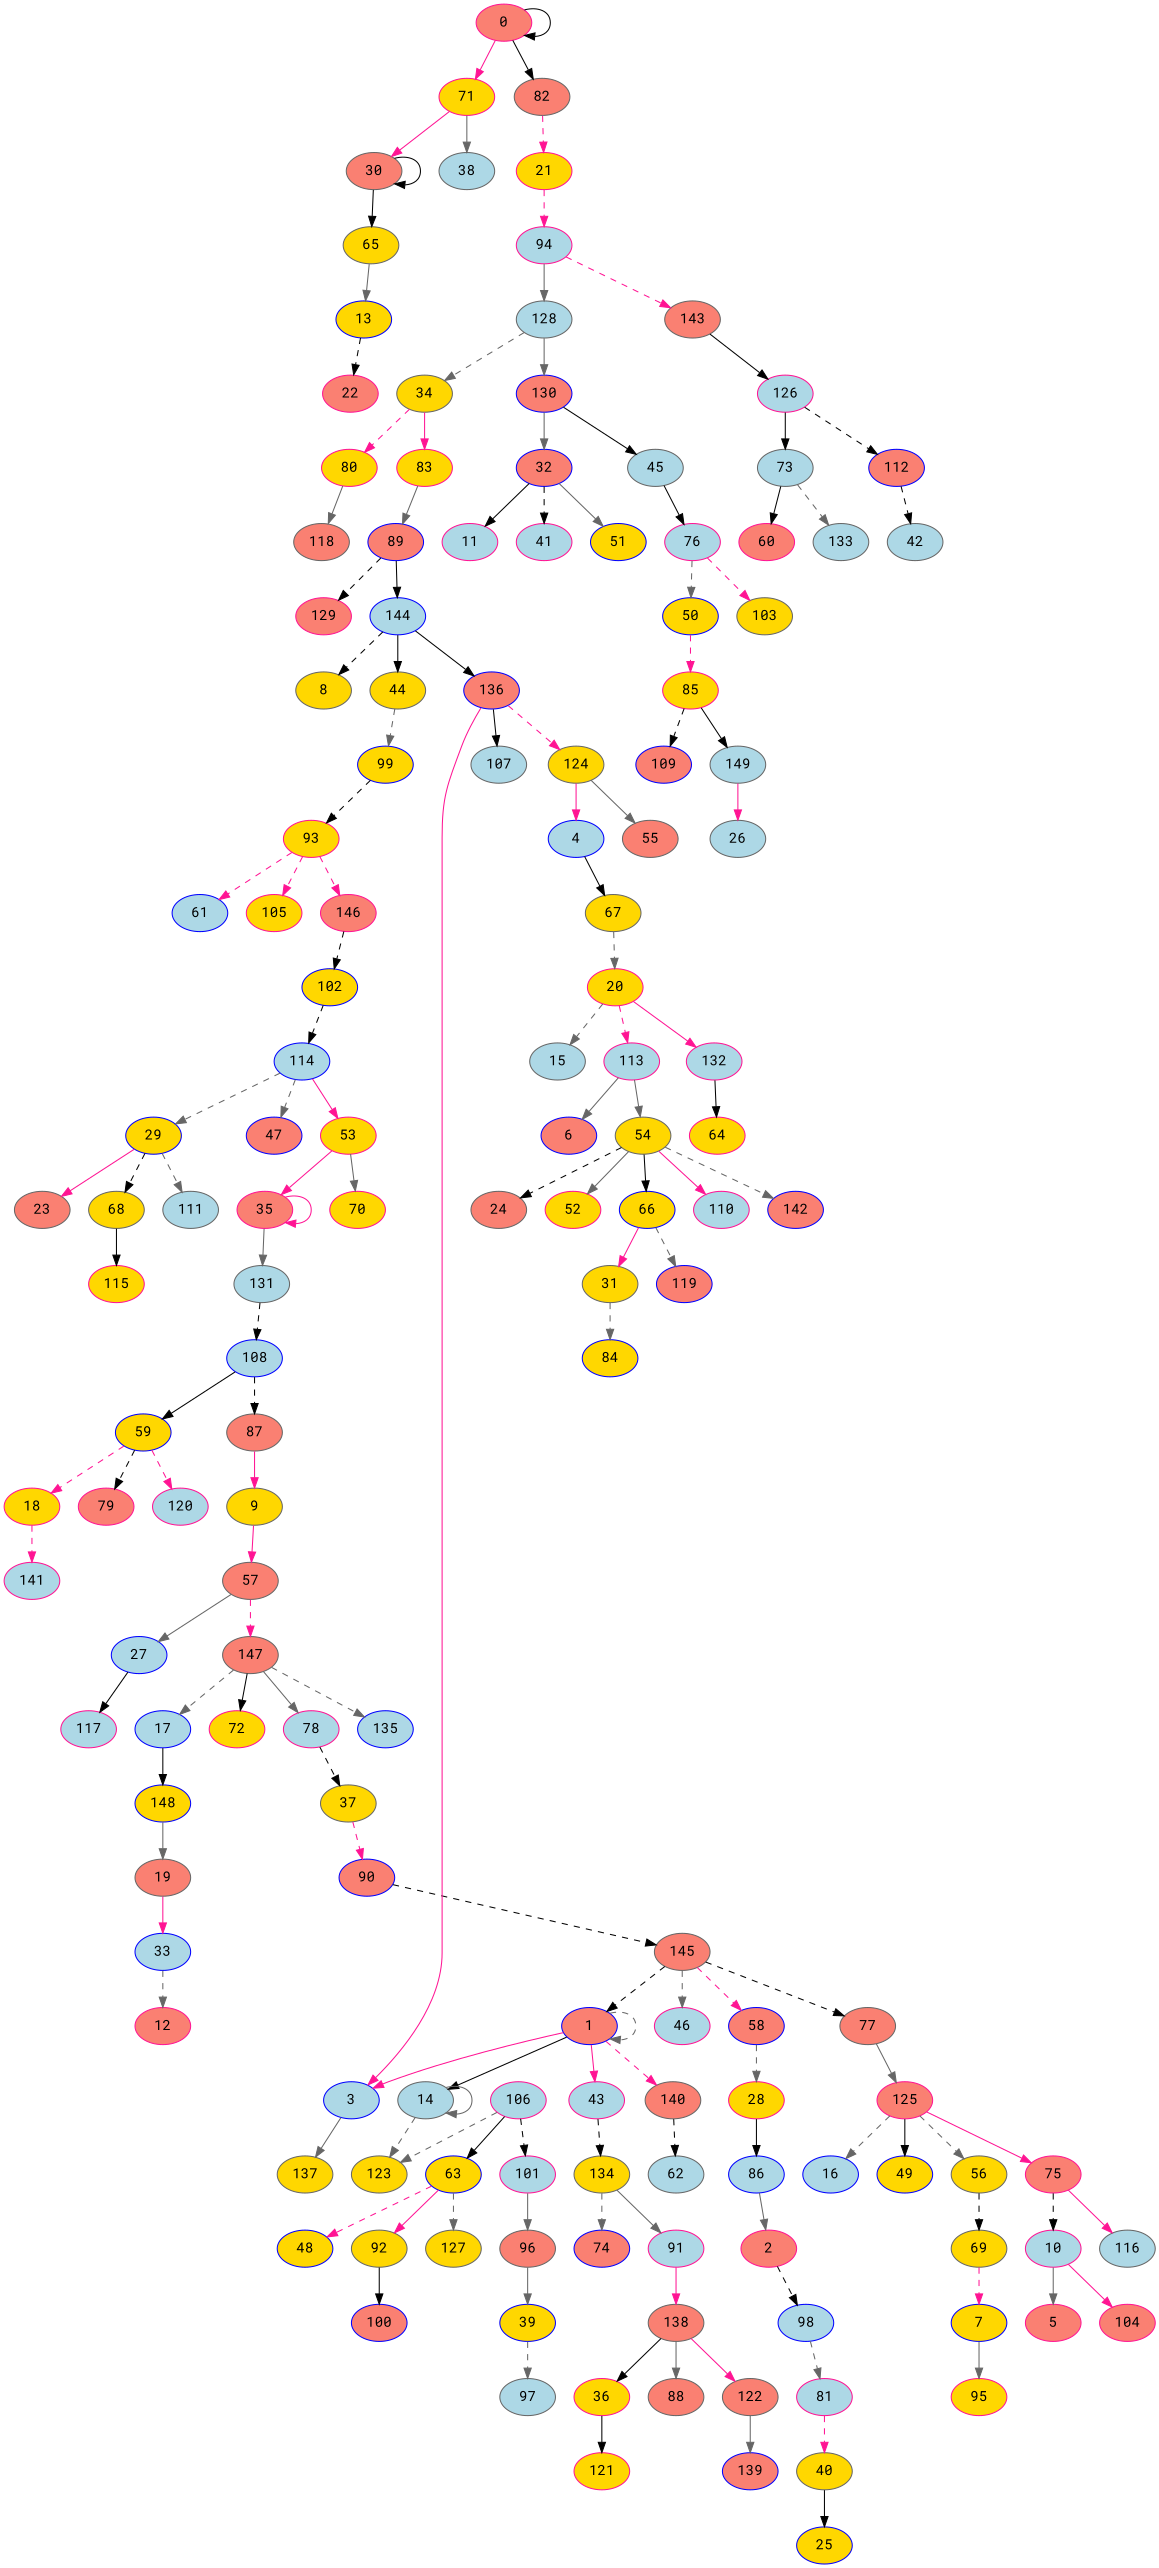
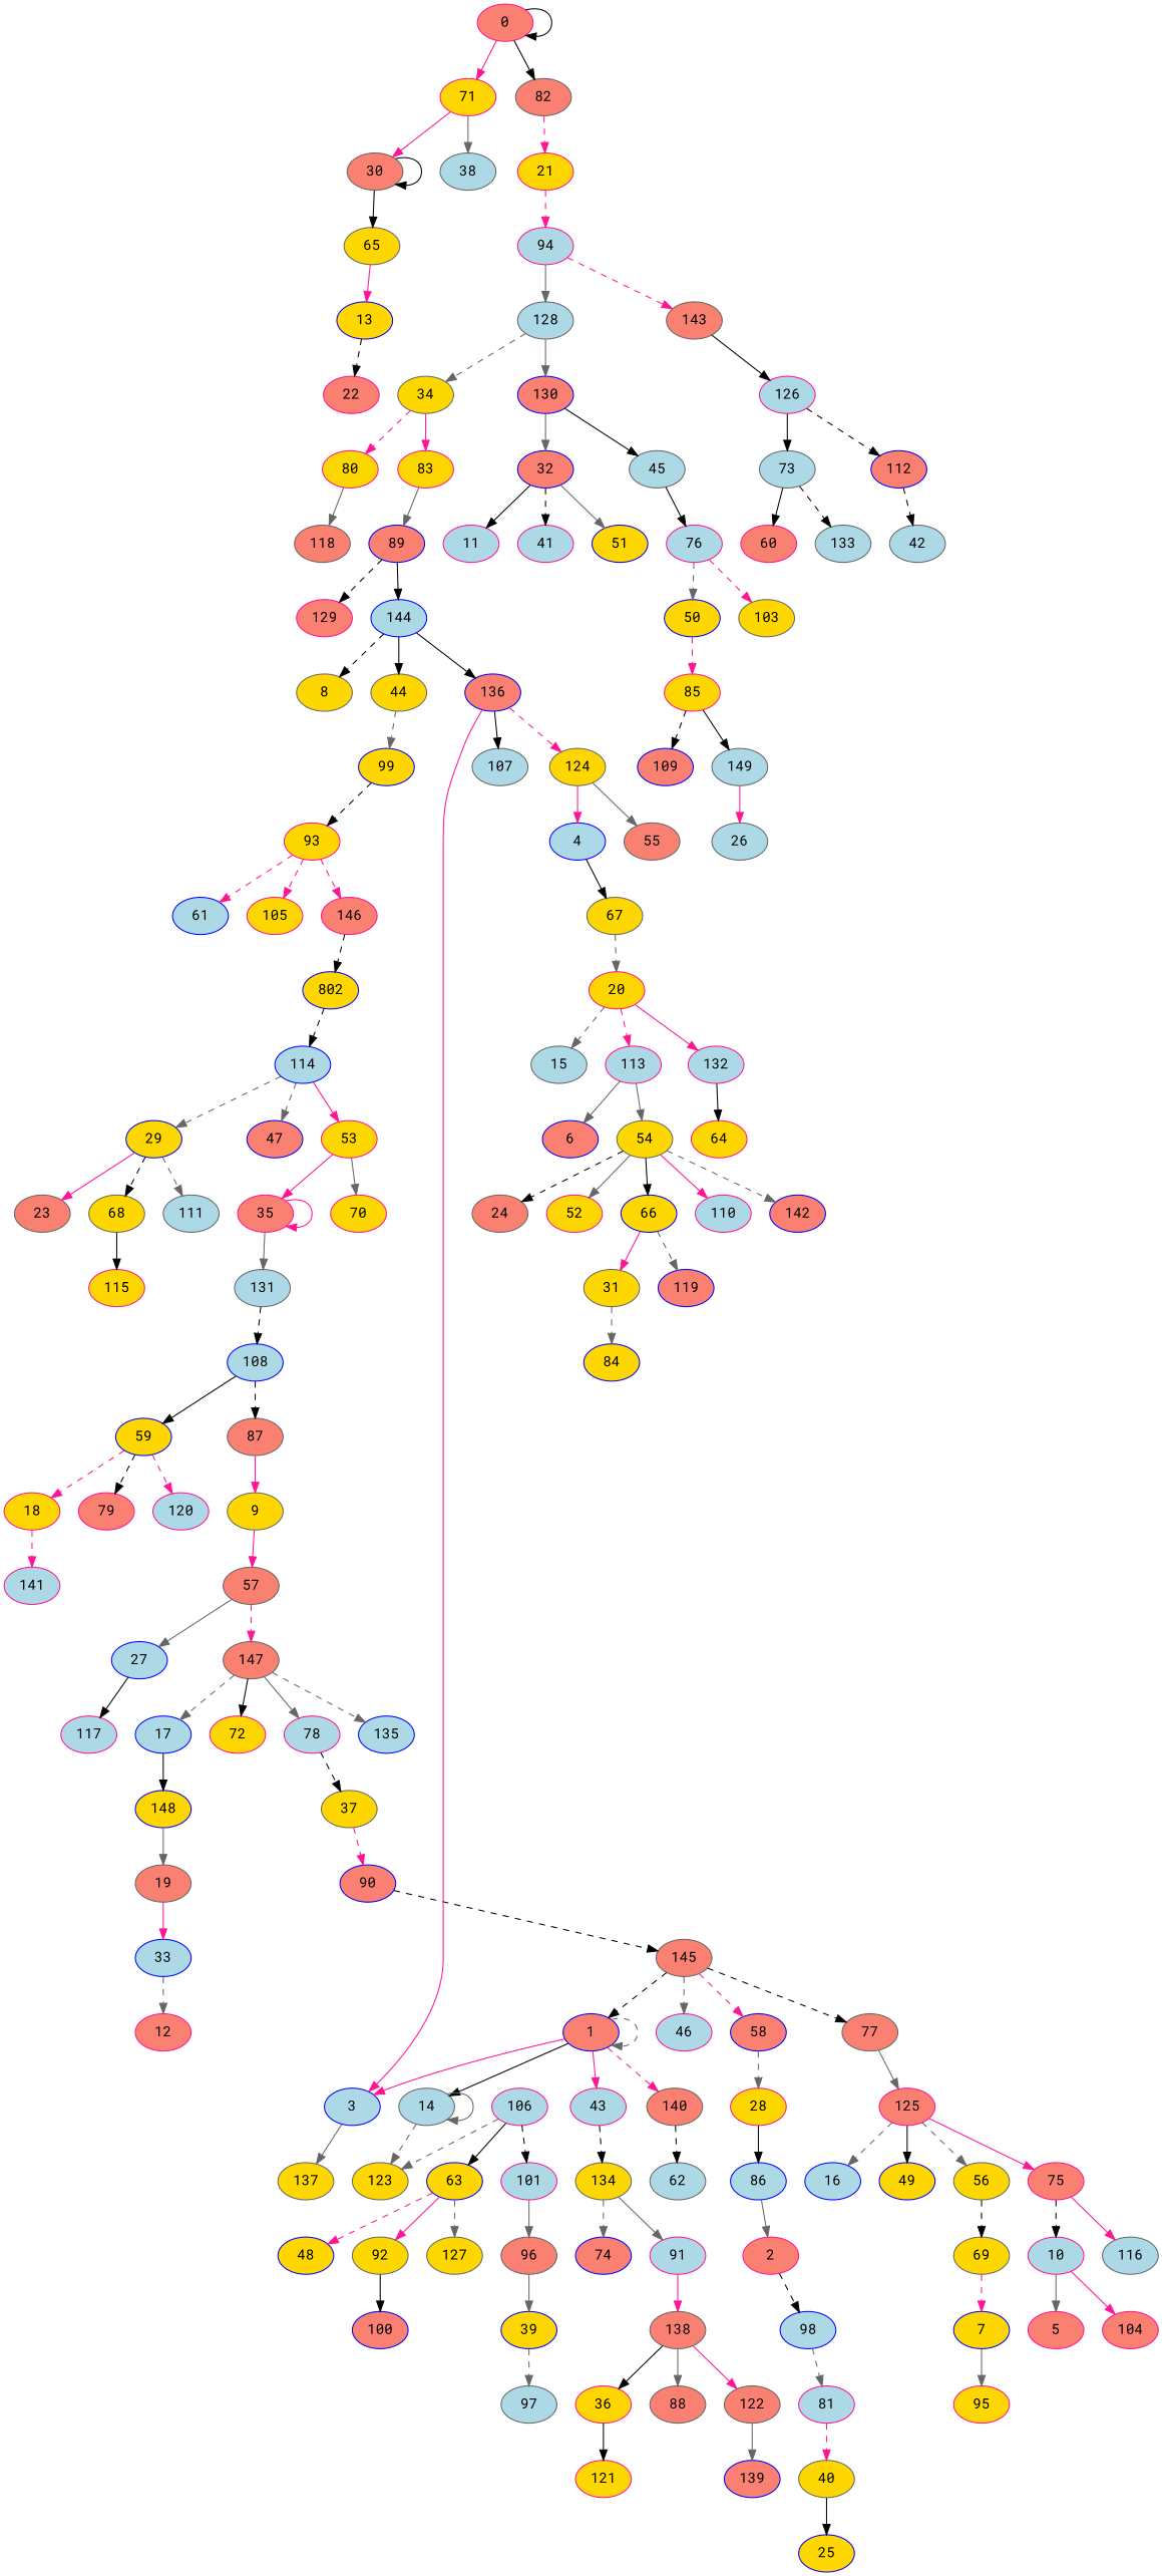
  digraph {
    fontname="Roboto Mono"
    node [color=gray40 fillcolor=gold fontname="Roboto Mono" style=filled]
    edge [color=black fontname="Roboto Mono" style=solid]
    0 [color=deeppink fillcolor=salmon height=0.5 width=0.75]
    71 [color=deeppink height=0.5 width=0.75]
    82 [fillcolor=salmon height=0.5 width=0.75]
    30 [fillcolor=salmon height=0.5 width=0.75]
    38 [fillcolor=lightblue height=0.5 width=0.75]
    21 [color=deeppink height=0.5 width=0.75]
    65 [height=0.5 width=0.75]
    94 [color=deeppink fillcolor=lightblue height=0.5 width=0.75]
    1 [color=blue fillcolor=salmon height=0.5 width=0.75]
    3 [color=blue fillcolor=lightblue height=0.5 width=0.75]
    14 [fillcolor=lightblue height=0.5 width=0.75]
    43 [color=deeppink fillcolor=lightblue height=0.5 width=0.75]
    140 [fillcolor=salmon height=0.5 width=0.75]
    137 [height=0.5 width=0.75]
    123 [height=0.5 width=0.75]
    134 [height=0.5 width=0.75]
    62 [fillcolor=lightblue height=0.5 width=0.75]
    74 [color=blue fillcolor=salmon height=0.5 width=0.75]
    91 [color=deeppink fillcolor=lightblue height=0.5 width=0.75]
    2 [color=deeppink fillcolor=salmon height=0.5 width=0.75]
    98 [color=blue fillcolor=lightblue height=0.5 width=0.75]
    81 [color=deeppink fillcolor=lightblue height=0.5 width=0.75]
    40 [height=0.5 width=0.75]
    4 [color=blue fillcolor=lightblue height=0.5 width=0.75]
    67 [height=0.5 width=0.75]
    20 [color=deeppink height=0.5 width=0.75]
    15 [fillcolor=lightblue height=0.5 width=0.75]
    113 [color=deeppink fillcolor=lightblue height=0.5 width=0.75]
    132 [color=deeppink fillcolor=lightblue height=0.5 width=0.75]
    5 [color=deeppink fillcolor=salmon height=0.5 width=0.75]
    6 [color=blue fillcolor=salmon height=0.5 width=0.75]
    7 [color=blue height=0.5 width=0.75]
    95 [color=deeppink height=0.5 width=0.75]
    8 [height=0.5 width=0.75]
    9 [height=0.5 width=0.75]
    57 [fillcolor=salmon height=0.5 width=0.75]
    27 [color=blue fillcolor=lightblue height=0.5 width=0.75]
    147 [fillcolor=salmon height=0.5 width=0.75]
    117 [color=deeppink fillcolor=lightblue height=0.5 width=0.75]
    17 [color=blue fillcolor=lightblue height=0.5 width=0.75]
    72 [color=deeppink height=0.5 width=0.75]
    78 [color=deeppink fillcolor=lightblue height=0.5 width=0.75]
    135 [color=blue fillcolor=lightblue height=0.5 width=0.75]
    10 [color=deeppink fillcolor=lightblue height=0.5 width=0.75]
    104 [color=deeppink fillcolor=salmon height=0.5 width=0.75]
    11 [color=deeppink fillcolor=lightblue height=0.5 width=0.75]
    12 [color=deeppink fillcolor=salmon height=0.5 width=0.75]
    13 [color=blue height=0.5 width=0.75]
    22 [color=deeppink fillcolor=salmon height=0.5 width=0.75]
    106 [color=deeppink fillcolor=lightblue height=0.5 width=0.75]
    63 [color=blue height=0.5 width=0.75]
    101 [color=deeppink fillcolor=lightblue height=0.5 width=0.75]
    16 [color=blue fillcolor=lightblue height=0.5 width=0.75]
    148 [color=blue height=0.5 width=0.75]
    19 [fillcolor=salmon height=0.5 width=0.75]
    33 [color=blue fillcolor=lightblue height=0.5 width=0.75]
    18 [color=deeppink height=0.5 width=0.75]
    141 [color=deeppink fillcolor=lightblue height=0.5 width=0.75]
    54 [height=0.5 width=0.75]
    64 [color=deeppink height=0.5 width=0.75]
    24 [fillcolor=salmon height=0.5 width=0.75]
    52 [color=deeppink height=0.5 width=0.75]
    66 [color=blue height=0.5 width=0.75]
    110 [color=deeppink fillcolor=lightblue height=0.5 width=0.75]
    142 [color=blue fillcolor=salmon height=0.5 width=0.75]
    128 [fillcolor=lightblue height=0.5 width=0.75]
    143 [fillcolor=salmon height=0.5 width=0.75]
    34 [height=0.5 width=0.75]
    130 [color=blue fillcolor=salmon height=0.5 width=0.75]
    126 [color=deeppink fillcolor=lightblue height=0.5 width=0.75]
    23 [fillcolor=salmon height=0.5 width=0.75]
    25 [color=blue height=0.5 width=0.75]
    26 [fillcolor=lightblue height=0.5 width=0.75]
    28 [color=deeppink height=0.5 width=0.75]
    86 [color=blue fillcolor=lightblue height=0.5 width=0.75]
    29 [color=blue height=0.5 width=0.75]
    68 [height=0.5 width=0.75]
    111 [fillcolor=lightblue height=0.5 width=0.75]
    115 [color=deeppink height=0.5 width=0.75]
    31 [height=0.5 width=0.75]
    84 [color=blue height=0.5 width=0.75]
    32 [color=blue fillcolor=salmon height=0.5 width=0.75]
    41 [color=deeppink fillcolor=lightblue height=0.5 width=0.75]
    51 [color=blue height=0.5 width=0.75]
    80 [color=deeppink height=0.5 width=0.75]
    83 [color=deeppink height=0.5 width=0.75]
    118 [fillcolor=salmon height=0.5 width=0.75]
    89 [color=blue fillcolor=salmon height=0.5 width=0.75]
    129 [color=deeppink fillcolor=salmon height=0.5 width=0.75]
    144 [color=blue fillcolor=lightblue height=0.5 width=0.75]
    35 [color=deeppink fillcolor=salmon height=0.5 width=0.75]
    131 [fillcolor=lightblue height=0.5 width=0.75]
    108 [color=blue fillcolor=lightblue height=0.5 width=0.75]
    59 [color=blue height=0.5 width=0.75]
    87 [fillcolor=salmon height=0.5 width=0.75]
    36 [color=deeppink height=0.5 width=0.75]
    121 [color=deeppink height=0.5 width=0.75]
    37 [height=0.5 width=0.75]
    90 [color=blue fillcolor=salmon height=0.5 width=0.75]
    145 [fillcolor=salmon height=0.5 width=0.75]
    46 [color=deeppink fillcolor=lightblue height=0.5 width=0.75]
    58 [color=blue fillcolor=salmon height=0.5 width=0.75]
    77 [fillcolor=salmon height=0.5 width=0.75]
    39 [color=blue height=0.5 width=0.75]
    97 [fillcolor=lightblue height=0.5 width=0.75]
    42 [fillcolor=lightblue height=0.5 width=0.75]
    138 [fillcolor=salmon height=0.5 width=0.75]
    44 [height=0.5 width=0.75]
    99 [color=blue height=0.5 width=0.75]
    93 [color=deeppink height=0.5 width=0.75]
    61 [color=blue fillcolor=lightblue height=0.5 width=0.75]
    105 [color=deeppink height=0.5 width=0.75]
    146 [color=deeppink fillcolor=salmon height=0.5 width=0.75]
    45 [fillcolor=lightblue height=0.5 width=0.75]
    76 [color=deeppink fillcolor=lightblue height=0.5 width=0.75]
    50 [color=blue height=0.5 width=0.75]
    103 [height=0.5 width=0.75]
    85 [color=deeppink height=0.5 width=0.75]
    47 [color=blue fillcolor=salmon height=0.5 width=0.75]
    48 [color=blue height=0.5 width=0.75]
    49 [color=blue height=0.5 width=0.75]
    109 [color=blue fillcolor=salmon height=0.5 width=0.75]
    149 [fillcolor=lightblue height=0.5 width=0.75]
    53 [color=deeppink height=0.5 width=0.75]
    70 [color=deeppink height=0.5 width=0.75]
    119 [color=blue fillcolor=salmon height=0.5 width=0.75]
    55 [fillcolor=salmon height=0.5 width=0.75]
    56 [height=0.5 width=0.75]
    69 [height=0.5 width=0.75]
    79 [color=deeppink fillcolor=salmon height=0.5 width=0.75]
    120 [color=deeppink fillcolor=lightblue height=0.5 width=0.75]
    60 [color=deeppink fillcolor=salmon height=0.5 width=0.75]
    92 [height=0.5 width=0.75]
    127 [height=0.5 width=0.75]
    100 [color=blue fillcolor=salmon height=0.5 width=0.75]
    73 [fillcolor=lightblue height=0.5 width=0.75]
    133 [fillcolor=lightblue height=0.5 width=0.75]
    75 [color=deeppink fillcolor=salmon height=0.5 width=0.75]
    116 [fillcolor=lightblue height=0.5 width=0.75]
    125 [color=deeppink fillcolor=salmon height=0.5 width=0.75]
    136 [color=blue fillcolor=salmon height=0.5 width=0.75]
    88 [fillcolor=salmon height=0.5 width=0.75]
    107 [fillcolor=lightblue height=0.5 width=0.75]
    124 [height=0.5 width=0.75]
    122 [fillcolor=salmon height=0.5 width=0.75]
    139 [color=blue fillcolor=salmon height=0.5 width=0.75]
-   102 [color=blue height=0.5 width=0.75]
+   102 [color=blue height=0.5 width=0.75 label=802]
    114 [color=blue fillcolor=lightblue height=0.5 width=0.75]
    112 [color=blue fillcolor=salmon height=0.5 width=0.75]
    96 [fillcolor=salmon height=0.5 width=0.75]
    0 -> 0
    0 -> 71 [color=deeppink]
    0 -> 82
    71 -> 30 [color=deeppink]
    71 -> 38 [color=gray40]
    82 -> 21 [color=deeppink style=dashed]
    30 -> 30
    30 -> 65
    21 -> 94 [color=deeppink style=dashed]
-   65 -> 13 [color=gray40]
+   65 -> 13 [color=deeppink]
    94 -> 128 [color=gray40]
    94 -> 143 [color=deeppink style=dashed]
    1 -> 1 [color=gray40 style=dashed]
    1 -> 3 [color=deeppink]
    1 -> 14
    1 -> 43 [color=deeppink]
    1 -> 140 [color=deeppink style=dashed]
    3 -> 137 [color=gray40]
    14 -> 14 [color=gray40]
    14 -> 123 [color=gray40 style=dashed]
    43 -> 134 [style=dashed]
    140 -> 62 [style=dashed]
    134 -> 74 [color=gray40 style=dashed]
    134 -> 91 [color=gray40]
    91 -> 138 [color=deeppink]
    2 -> 98 [style=dashed]
    98 -> 81 [color=gray40 style=dashed]
    81 -> 40 [color=deeppink style=dashed]
    40 -> 25
    4 -> 67
    67 -> 20 [color=gray40 style=dashed]
    20 -> 15 [color=gray40 style=dashed]
    20 -> 113 [color=deeppink style=dashed]
    20 -> 132 [color=deeppink]
    113 -> 6 [color=gray40]
    113 -> 54 [color=gray40]
    132 -> 64
    7 -> 95 [color=gray40]
    9 -> 57 [color=deeppink]
    57 -> 27 [color=gray40]
    57 -> 147 [color=deeppink style=dashed]
    27 -> 117
    147 -> 17 [color=gray40 style=dashed]
    147 -> 72
    147 -> 78 [color=gray40]
    147 -> 135 [color=gray40 style=dashed]
    17 -> 148
    78 -> 37 [style=dashed]
    10 -> 5 [color=gray40]
    10 -> 104 [color=deeppink]
    13 -> 22 [style=dashed]
    106 -> 123 [color=gray40 style=dashed]
    106 -> 63
    106 -> 101 [style=dashed]
    63 -> 48 [color=deeppink style=dashed]
    63 -> 92 [color=deeppink]
    63 -> 127 [color=gray40 style=dashed]
    101 -> 96 [color=gray40]
    148 -> 19 [color=gray40]
    19 -> 33 [color=deeppink]
    33 -> 12 [color=gray40 style=dashed]
    18 -> 141 [color=deeppink style=dashed]
    54 -> 24 [style=dashed]
    54 -> 52 [color=gray40]
    54 -> 66
    54 -> 110 [color=deeppink]
    54 -> 142 [color=gray40 style=dashed]
    66 -> 31 [color=deeppink]
    66 -> 119 [color=gray40 style=dashed]
    128 -> 34 [color=gray40 style=dashed]
    128 -> 130 [color=gray40]
    143 -> 126
    34 -> 80 [color=deeppink style=dashed]
    34 -> 83 [color=deeppink]
    130 -> 32 [color=gray40]
    130 -> 45
    126 -> 73
    126 -> 112 [style=dashed]
    28 -> 86
    86 -> 2 [color=gray40]
    29 -> 23 [color=deeppink]
    29 -> 68 [style=dashed]
    29 -> 111 [color=gray40 style=dashed]
    68 -> 115
    31 -> 84 [color=gray40 style=dashed]
    32 -> 11
    32 -> 41 [style=dashed]
    32 -> 51 [color=gray40]
    80 -> 118 [color=gray40]
    83 -> 89 [color=gray40]
    89 -> 129 [style=dashed]
    89 -> 144
    144 -> 8 [style=dashed]
    144 -> 44
    144 -> 136
    35 -> 35 [color=deeppink]
    35 -> 131 [color=gray40]
    131 -> 108 [style=dashed]
    108 -> 59
    108 -> 87 [style=dashed]
    59 -> 18 [color=deeppink style=dashed]
    59 -> 79 [style=dashed]
    59 -> 120 [color=deeppink style=dashed]
    87 -> 9 [color=deeppink]
    36 -> 121
    37 -> 90 [color=deeppink style=dashed]
    90 -> 145 [style=dashed]
    145 -> 1 [style=dashed]
    145 -> 46 [color=gray40 style=dashed]
    145 -> 58 [color=deeppink style=dashed]
    145 -> 77 [style=dashed]
    58 -> 28 [color=gray40 style=dashed]
    77 -> 125 [color=gray40]
    39 -> 97 [color=gray40 style=dashed]
    138 -> 36
    138 -> 88 [color=gray40]
    138 -> 122 [color=deeppink]
    44 -> 99 [color=gray40 style=dashed]
    99 -> 93 [style=dashed]
    93 -> 61 [color=deeppink style=dashed]
    93 -> 105 [color=deeppink style=dashed]
    93 -> 146 [color=deeppink style=dashed]
    146 -> 102 [style=dashed]
    45 -> 76
    76 -> 50 [color=gray40 style=dashed]
    76 -> 103 [color=deeppink style=dashed]
    50 -> 85 [color=deeppink style=dashed]
    85 -> 109 [style=dashed]
    85 -> 149
    149 -> 26 [color=deeppink]
    53 -> 35 [color=deeppink]
    53 -> 70 [color=gray40]
    56 -> 69 [style=dashed]
    69 -> 7 [color=deeppink style=dashed]
    92 -> 100
    73 -> 60
-   73 -> 133 [color=gray40 style=dashed]
+   73 -> 133 [style=dashed]
    75 -> 10 [style=dashed]
    75 -> 116 [color=deeppink]
    125 -> 16 [color=gray40 style=dashed]
    125 -> 49
    125 -> 56 [color=gray40 style=dashed]
    125 -> 75 [color=deeppink]
    136 -> 3 [color=deeppink]
    136 -> 107
    136 -> 124 [color=deeppink style=dashed]
    124 -> 4 [color=deeppink]
    124 -> 55 [color=gray40]
    122 -> 139 [color=gray40]
    102 -> 114 [style=dashed]
    114 -> 29 [color=gray40 style=dashed]
    114 -> 47 [color=gray40 style=dashed]
    114 -> 53 [color=deeppink]
    112 -> 42 [style=dashed]
    96 -> 39 [color=gray40]
  }
